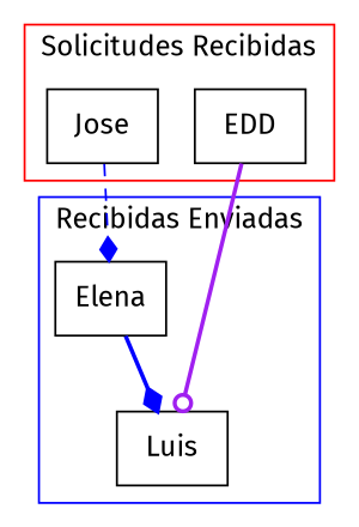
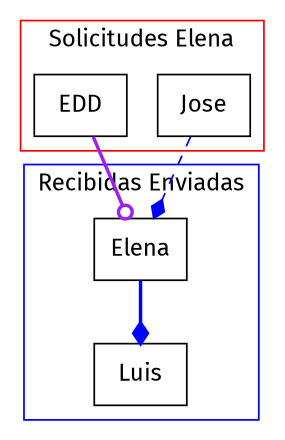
  digraph {
    fontname="Fira Sans"
    rankdir=TB
    node [fontname="Fira Sans" shape=record]
    edge [arrowhead=diamond color=blue fontname="Fira Sans" style=bold]
    Elena
    Luis
    Jose
    EDD
    subgraph cluster_1 {
      color=blue
      label="Recibidas Enviadas"
      Elena
      Luis
    }
    subgraph cluster_2 {
      color=red
-     label="Solicitudes Recibidas"
+     label="Solicitudes Elena"
      Jose
      EDD
    }
    Elena -> Luis
    Jose -> Elena [style=dashed]
-   EDD -> Luis [arrowhead=odot color=purple]
+   EDD -> Elena [arrowhead=odot color=purple]
  }
